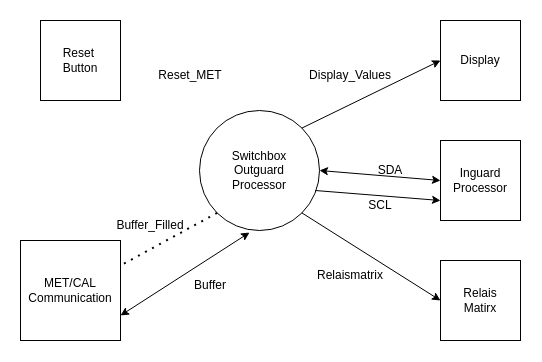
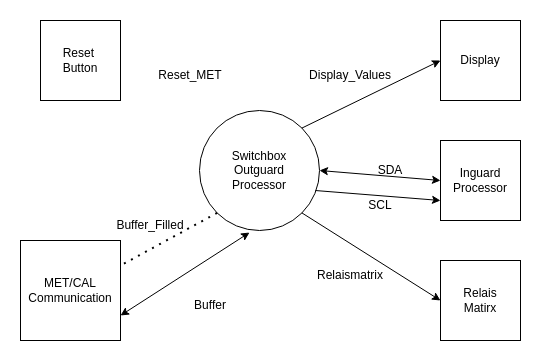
  <mxCell id="0" />
  <mxCell id="1" parent="0" />
  <mxCell id="2" value="Switchbox&lt;br&gt;Outguard&lt;br&gt;Processor" style="ellipse;whiteSpace=wrap;html=1;aspect=fixed;" parent="1" vertex="1"><mxGeometry x="199" y="110" width="120" height="120" as="geometry" /></mxCell>
  <mxCell id="3" value="Display" style="whiteSpace=wrap;html=1;aspect=fixed;" parent="1" vertex="1"><mxGeometry x="440" y="20" width="80" height="80" as="geometry" /></mxCell>
  <mxCell id="4" value="Reset&amp;nbsp;&lt;br&gt;Button" style="whiteSpace=wrap;html=1;aspect=fixed;" parent="1" vertex="1"><mxGeometry x="40" y="20" width="80" height="80" as="geometry" /></mxCell>
  <mxCell id="5" value="Relais&lt;br&gt;Matirx" style="whiteSpace=wrap;html=1;aspect=fixed;" parent="1" vertex="1"><mxGeometry x="440" y="260" width="80" height="80" as="geometry" /></mxCell>
  <mxCell id="6" value="MET/CAL&lt;br&gt;Communication&lt;br&gt;" style="whiteSpace=wrap;html=1;aspect=fixed;" parent="1" vertex="1"><mxGeometry x="20" y="240" width="100" height="100" as="geometry" /></mxCell>
  <mxCell id="7" value="" style="endArrow=classic;html=1;rounded=0;entryX=0;entryY=0.5;entryDx=0;entryDy=0;exitX=1;exitY=0;exitDx=0;exitDy=0;" parent="1" source="2" target="3" edge="1"><mxGeometry width="50" height="50" relative="1" as="geometry"><mxPoint x="220" y="150" as="sourcePoint" /><mxPoint x="270" y="100" as="targetPoint" /></mxGeometry></mxCell>
  <mxCell id="8" value="" style="endArrow=classic;html=1;rounded=0;entryX=0;entryY=0.5;entryDx=0;entryDy=0;exitX=1;exitY=1;exitDx=0;exitDy=0;" parent="1" source="2" target="5" edge="1"><mxGeometry width="50" height="50" relative="1" as="geometry"><mxPoint x="320" y="190" as="sourcePoint" /><mxPoint x="270" y="100" as="targetPoint" /></mxGeometry></mxCell>
  <mxCell id="9" value="" style="endArrow=none;dashed=1;html=1;dashPattern=1 3;strokeWidth=2;rounded=0;entryX=1;entryY=0.25;entryDx=0;entryDy=0;exitX=0;exitY=1;exitDx=0;exitDy=0;" parent="1" source="2" target="6" edge="1"><mxGeometry width="50" height="50" relative="1" as="geometry"><mxPoint x="220" y="150" as="sourcePoint" /><mxPoint x="270" y="100" as="targetPoint" /></mxGeometry></mxCell>
  <mxCell id="10" value="Inguard&lt;br&gt;Processor" style="whiteSpace=wrap;html=1;aspect=fixed;" parent="1" vertex="1"><mxGeometry x="440" y="140" width="80" height="80" as="geometry" /></mxCell>
  <mxCell id="11" value="" style="endArrow=classic;startArrow=classic;html=1;rounded=0;entryX=0;entryY=0.5;entryDx=0;entryDy=0;exitX=1;exitY=0.5;exitDx=0;exitDy=0;" parent="1" source="2" target="10" edge="1"><mxGeometry width="50" height="50" relative="1" as="geometry"><mxPoint x="220" y="190" as="sourcePoint" /><mxPoint x="270" y="140" as="targetPoint" /></mxGeometry></mxCell>
  <mxCell id="12" value="Buffer_Filled" style="text;html=1;strokeColor=none;fillColor=none;align=center;verticalAlign=middle;whiteSpace=wrap;rounded=0;" parent="1" vertex="1"><mxGeometry x="120" y="210" width="60" height="30" as="geometry" /></mxCell>
  <mxCell id="13" value="Reset_MET" style="text;html=1;strokeColor=none;fillColor=none;align=center;verticalAlign=middle;whiteSpace=wrap;rounded=0;" parent="1" vertex="1"><mxGeometry x="160" y="60" width="60" height="30" as="geometry" /></mxCell>
  <mxCell id="14" value="SDA" style="text;html=1;strokeColor=none;fillColor=none;align=center;verticalAlign=middle;whiteSpace=wrap;rounded=0;" vertex="1" parent="1"><mxGeometry x="360" y="155" width="60" height="30" as="geometry" /></mxCell>
  <mxCell id="15" value="" style="endArrow=classic;html=1;rounded=0;entryX=0;entryY=0.75;entryDx=0;entryDy=0;exitX=0.967;exitY=0.667;exitDx=0;exitDy=0;exitPerimeter=0;" edge="1" parent="1" source="2" target="10"><mxGeometry width="50" height="50" relative="1" as="geometry"><mxPoint x="220" y="280" as="sourcePoint" /><mxPoint x="270" y="230" as="targetPoint" /></mxGeometry></mxCell>
  <mxCell id="16" value="SCL" style="text;html=1;strokeColor=none;fillColor=none;align=center;verticalAlign=middle;whiteSpace=wrap;rounded=0;" vertex="1" parent="1"><mxGeometry x="350" y="190" width="60" height="30" as="geometry" /></mxCell>
  <mxCell id="17" value="" style="endArrow=classic;startArrow=classic;html=1;rounded=0;exitX=1;exitY=0.75;exitDx=0;exitDy=0;entryX=0.417;entryY=1.017;entryDx=0;entryDy=0;entryPerimeter=0;" edge="1" parent="1" source="6" target="2"><mxGeometry width="50" height="50" relative="1" as="geometry"><mxPoint x="220" y="280" as="sourcePoint" /><mxPoint x="270" y="230" as="targetPoint" /></mxGeometry></mxCell>
  <mxCell id="18" value="Display_Values" style="text;html=1;strokeColor=none;fillColor=none;align=center;verticalAlign=middle;whiteSpace=wrap;rounded=0;" vertex="1" parent="1"><mxGeometry x="320" y="60" width="60" height="30" as="geometry" /></mxCell>
- <mxCell id="19" value="Buffer" style="text;html=1;strokeColor=none;fillColor=none;align=center;verticalAlign=middle;whiteSpace=wrap;rounded=0;" vertex="1" parent="1"><mxGeometry x="180" y="270" width="60" height="30" as="geometry" /></mxCell>
+ <mxCell id="19" value="Buffer" style="text;html=1;strokeColor=none;fillColor=none;align=center;verticalAlign=middle;whiteSpace=wrap;rounded=0;" vertex="1" parent="1"><mxGeometry x="180" y="290" width="60" height="30" as="geometry" /></mxCell>
  <mxCell id="20" value="Relaismatrix&lt;br&gt;" style="text;html=1;strokeColor=none;fillColor=none;align=center;verticalAlign=middle;whiteSpace=wrap;rounded=0;" vertex="1" parent="1"><mxGeometry x="320" y="260" width="60" height="30" as="geometry" /></mxCell>
